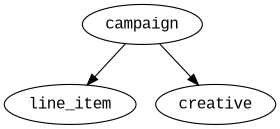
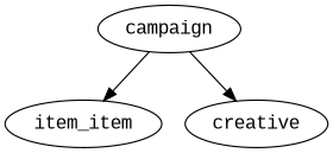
  digraph {
    fontname="Liberation Mono"
    node [fontname="Liberation Mono"]
    edge [fontname="Liberation Mono"]
    campaign
-   line_item
+   line_item [label=item_item]
    creative
    campaign -> line_item
    campaign -> creative
  }
